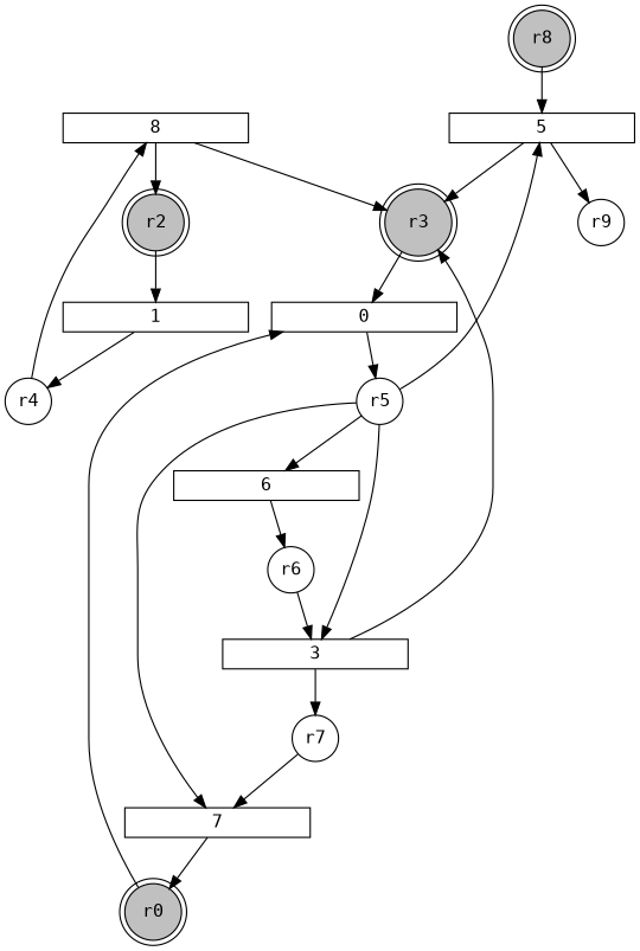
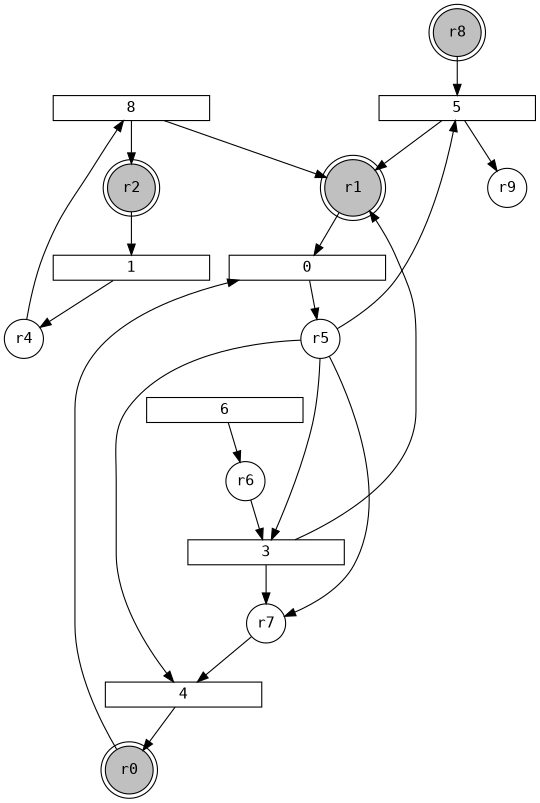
  digraph {
    fontname="DejaVu Sans Mono"
    node [fixedsize=2 fontname="DejaVu Sans Mono" shape=rect]
    edge [fontname="DejaVu Sans Mono"]
    r8 [color=black fillcolor=gray shape=doublecircle style=filled]
    r2 [color=black fillcolor=gray shape=doublecircle style=filled]
    r0 [color=black fillcolor=gray shape=doublecircle style=filled]
-   r1 [color=black fillcolor=gray shape=doublecircle style=filled label=r3]
+   r1 [color=black fillcolor=gray shape=doublecircle style=filled]
    r5 [shape=circle]
    r4 [shape=circle]
    r9 [shape=circle]
    r7 [shape=circle]
    r6 [shape=circle]
    0 [forcelabels=false height=0.2 width=2 fixedsize=""]
    1 [forcelabels=false height=0.2 width=2 fixedsize=""]
    n12 [forcelabels=false height=0.2 label=8 width=2 fixedsize=""]
    3 [forcelabels=false height=0.2 width=2 fixedsize=""]
-   4 [forcelabels=false height=0.2 width=2 label=7 fixedsize=""]
+   4 [forcelabels=false height=0.2 width=2 fixedsize=""]
    5 [forcelabels=false height=0.2 width=2 fixedsize=""]
    6 [forcelabels=false height=0.2 width=2 fixedsize=""]
    subgraph sub_1 {
      r8
      r2
      r0
      r1
    }
    subgraph sub_2 {
      r5
      r4
      r9
      r7
      r6
    }
    subgraph sub_3 {
      0
      1
      n12
      3
      4
      5
      6
    }
    r8 -> 5
    r2 -> 1
    r0 -> 0
    r1 -> 0
    r5 -> 3
    r5 -> 4
    r5 -> 5
-   r5 -> 6
+   r5 -> r7
    r4 -> n12
    r7 -> 4
    r6 -> 3
    0 -> r5
    1 -> r4
    n12 -> r2
    n12 -> r1
    3 -> r1
    3 -> r7
    4 -> r0
    5 -> r1
    5 -> r9
    6 -> r6
  }
